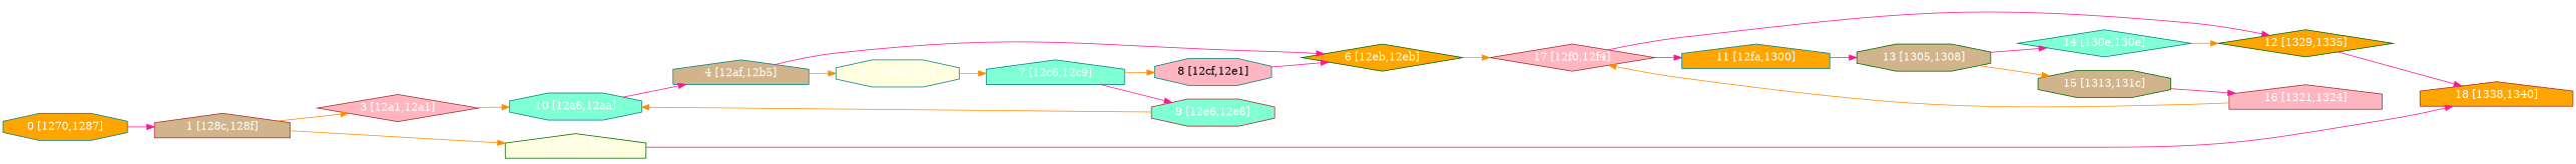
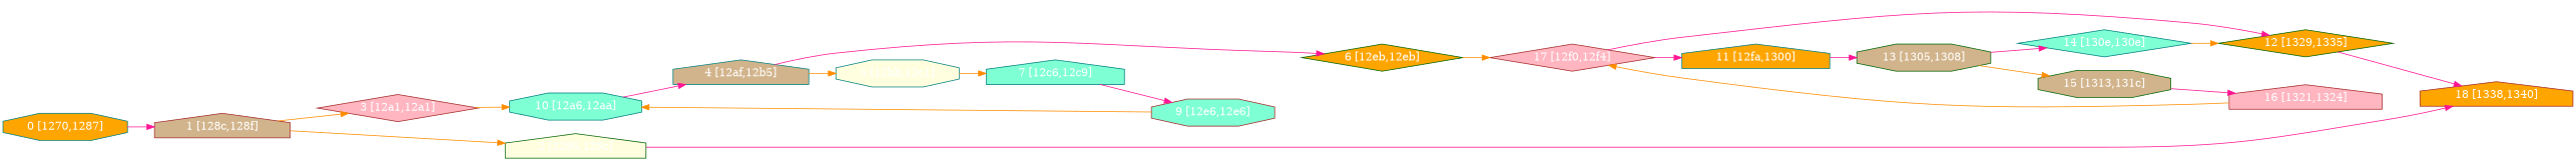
  digraph {
    rankdir=LR
    node [fillcolor=orange fontcolor="#ffffff" shape=octagon style=filled color=teal]
    edge [color=deeppink]
    n1 [label="0 [1270,1287]"]
    n2 [fillcolor=tan label="1 [128c,128f]" shape=house color=brown]
    n3 [fillcolor=lightyellow label="2 [1295,129c]" shape=house color=darkgreen]
    n4 [fillcolor=lightpink label="3 [12a1,12a1]" shape=diamond color=brown]
    n5 [label="18 [1338,1340]" shape=house color=brown]
    n6 [fillcolor=aquamarine label="10 [12a6,12aa]"]
    n7 [fillcolor=tan label="4 [12af,12b5]" shape=house]
    n8 [fillcolor=lightyellow label="5 [12bb,12c1]"]
    n9 [label="6 [12eb,12eb]" shape=diamond color=darkgreen]
    n10 [fillcolor=aquamarine label="7 [12c6,12c9]" shape=house]
    n11 [fillcolor=lightpink label="17 [12f0,12f4]" shape=diamond color=brown]
-   n12 [fillcolor=lightpink fontcolor="#000000" label="8 [12cf,12e1]"]
    n13 [fillcolor=aquamarine label="9 [12e6,12e6]" color=brown]
    n14 [label="11 [12fa,1300]" shape=house]
    n15 [fillcolor=tan label="13 [1305,1308]" color=darkgreen]
    n16 [label="12 [1329,1335]" shape=diamond color=darkgreen]
    n17 [fillcolor=aquamarine label="14 [130e,130e]" shape=diamond]
    n18 [fillcolor=tan label="15 [1313,131c]" color=darkgreen]
    n19 [fillcolor=lightpink label="16 [1321,1324]" shape=house color=brown]
    n1 -> n2
    n2 -> n3 [color=darkorange]
    n2 -> n4 [color=darkorange]
    n3 -> n5
    n4 -> n6 [color=darkorange]
    n6 -> n7
    n7 -> n8 [color=darkorange]
    n7 -> n9
    n8 -> n10 [color=darkorange]
    n9 -> n11 [color=darkorange]
-   n10 -> n12 [color=darkorange]
    n10 -> n13
    n11 -> n14
    n11 -> n16
-   n12 -> n9
    n13 -> n6 [color=darkorange]
    n14 -> n15
    n15 -> n17
    n15 -> n18 [color=darkorange]
    n16 -> n5
    n17 -> n16 [color=darkorange]
    n18 -> n19
    n19 -> n11 [color=darkorange]
  }
